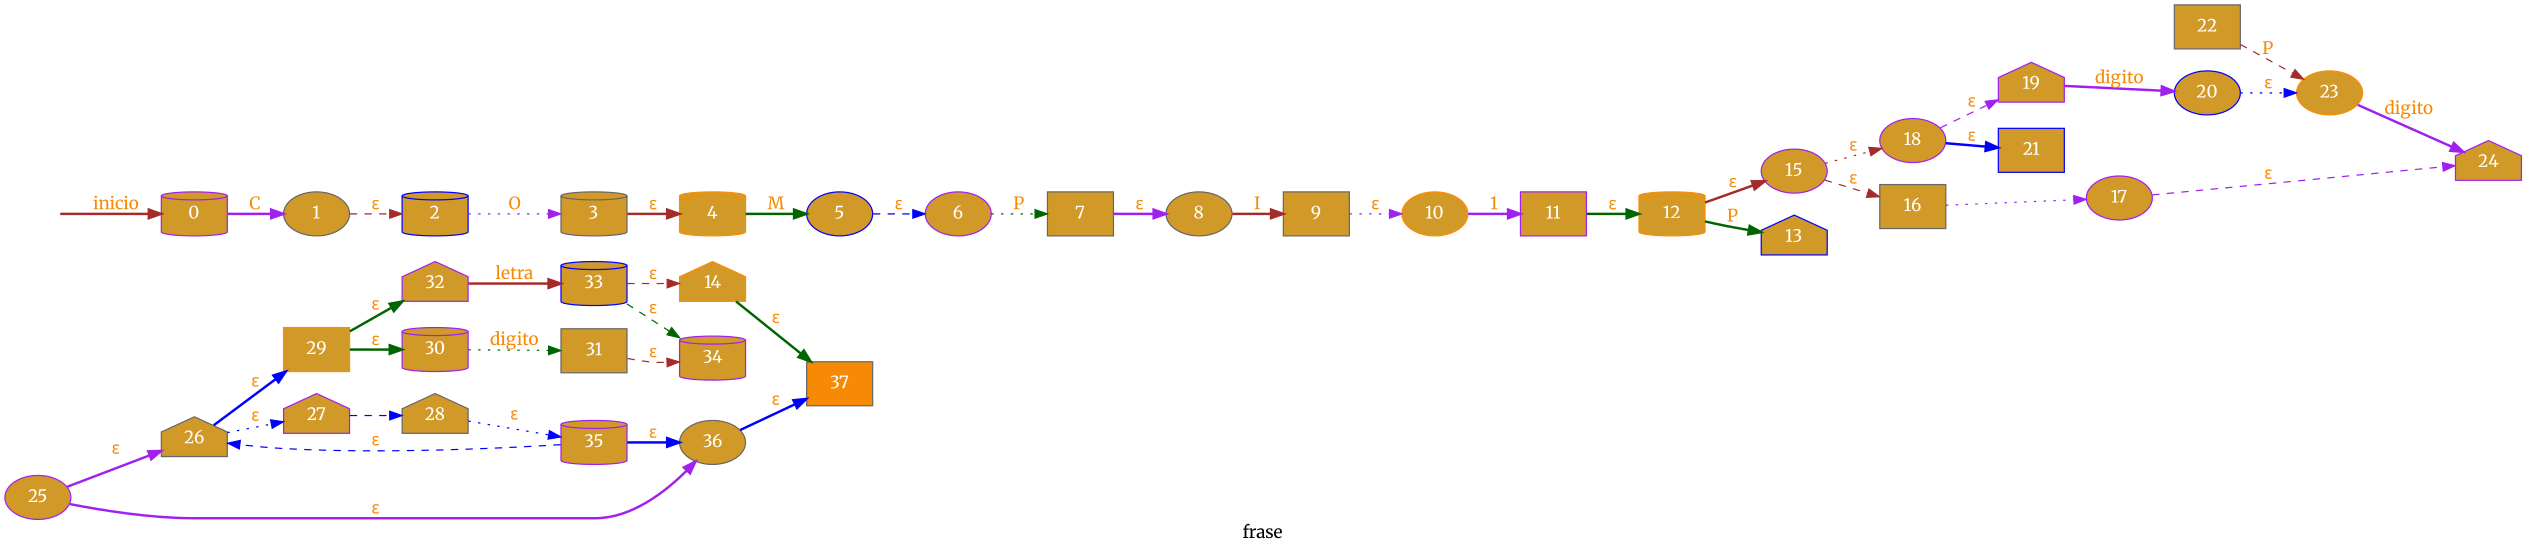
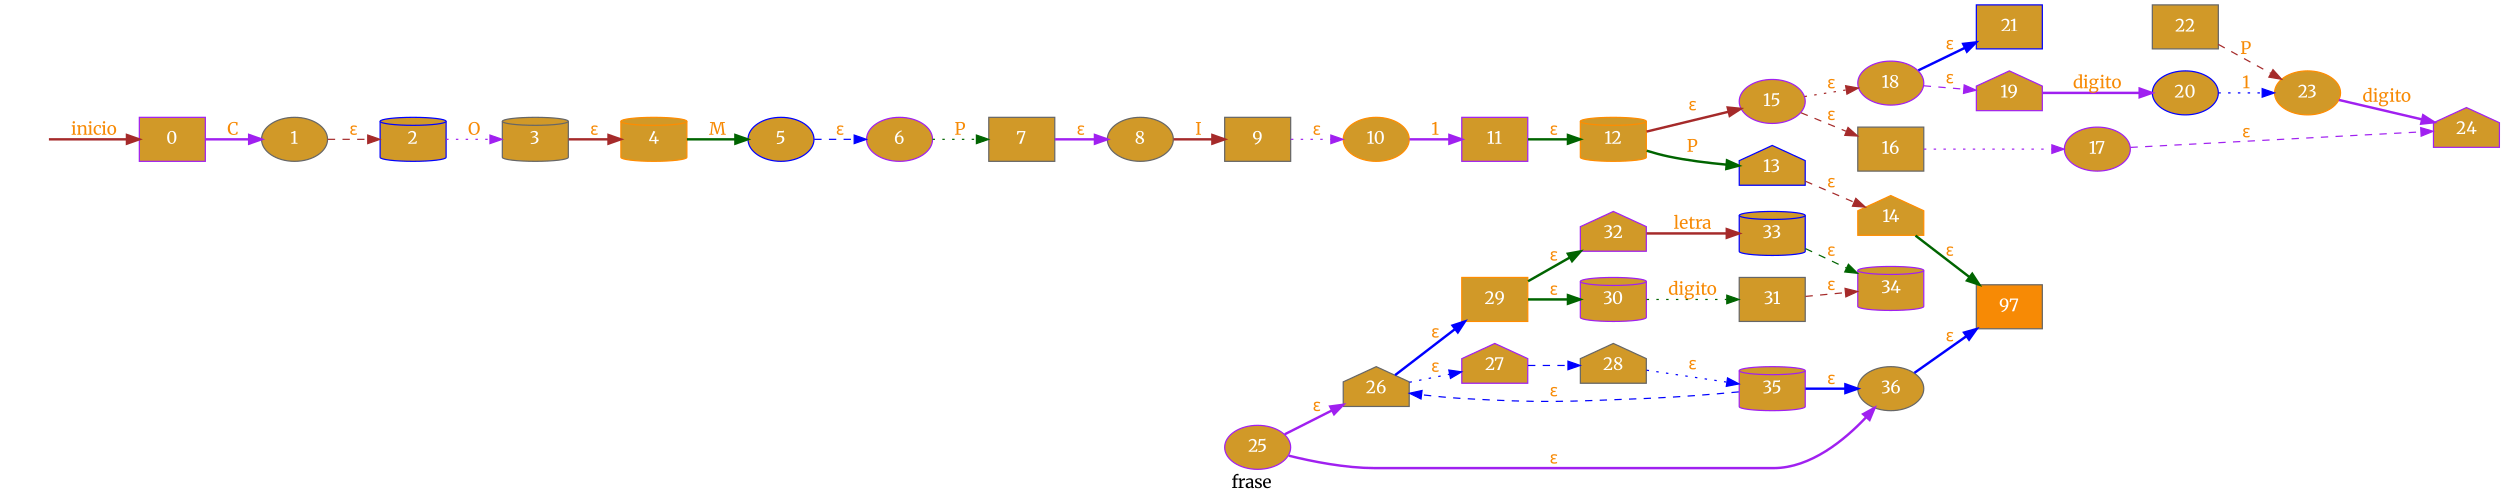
  digraph {
    fontname=Merriweather
    label=frase
    rankdir=LR
    node [color=purple fillcolor="#d19928" fontcolor=white fontname=Merriweather shape=ellipse style=filled]
    edge [color=purple fontcolor="#f78a05" fontname=Merriweather style=bold]
-   37 [color=gray40 fillcolor="#f78a05" shape=box]
+   37 [color=gray40 fillcolor="#f78a05" shape=box label=97]
    flechainicio [color="#d19928" fontsize=0 shape=circle style=invis]
-   0 [shape=cylinder]
+   0 [shape=box]
    1 [color=gray40]
    2 [color=blue shape=cylinder]
    3 [color=gray40 shape=cylinder]
    4 [color=darkorange shape=cylinder]
    5 [color=blue]
    6
    7 [color=gray40 shape=box]
    8 [color=gray40]
    9 [color=gray40 shape=box]
    10 [color=darkorange]
    11 [shape=box]
    12 [color=darkorange shape=cylinder]
    15
    13 [color=blue shape=house]
    18
    16 [color=gray40 shape=box]
    14 [color=darkorange shape=house]
    21 [color=blue shape=box]
    19 [shape=house]
    17
    20 [color=blue]
    24 [shape=house]
    26 [color=gray40 shape=house]
    25
    36 [color=gray40]
    22 [color=gray40 shape=box]
    23 [color=darkorange]
    29 [color=darkorange shape=box]
    27 [shape=house]
    32 [shape=house]
    30 [shape=cylinder]
    28 [color=gray40 shape=house]
    33 [color=blue shape=cylinder]
    31 [color=gray40 shape=box]
    35 [shape=cylinder]
    34 [shape=cylinder]
    flechainicio -> 0 [color=brown label=inicio]
    0 -> 1 [label=C]
    1 -> 2 [color=brown label="ε" style=dashed]
    2 -> 3 [label=O style=dotted]
    3 -> 4 [color=brown label="ε"]
    4 -> 5 [color=darkgreen label=M]
    5 -> 6 [color=blue label="ε" style=dashed]
    6 -> 7 [color=darkgreen label=P style=dotted]
    7 -> 8 [label="ε"]
    8 -> 9 [color=brown label=I]
    9 -> 10 [label="ε" style=dotted]
    10 -> 11 [label=1]
    11 -> 12 [color=darkgreen label="ε"]
    12 -> 15 [color=brown label="ε"]
    12 -> 13 [color=darkgreen label=P]
    15 -> 18 [color=brown label="ε" style=dotted]
    15 -> 16 [color=brown label="ε" style=dashed]
-   33 -> 14 [color=brown label="ε" style=dashed]
+   13 -> 14 [color=brown label="ε" style=dashed]
    18 -> 21 [color=blue label="ε"]
    18 -> 19 [label="ε" style=dashed]
    16 -> 17 [label=" " style=dotted]
    14 -> 37 [color=darkgreen label="ε"]
    19 -> 20 [label=digito]
    17 -> 24 [label="ε" style=dashed]
-   20 -> 23 [color=blue label="ε" style=dotted]
+   20 -> 23 [color=blue label=1 style=dotted]
    26 -> 29 [color=blue label="ε"]
    26 -> 27 [color=blue label="ε" style=dotted]
    25 -> 26 [label="ε"]
    25 -> 36 [label="ε"]
    36 -> 37 [color=blue label="ε"]
    22 -> 23 [color=brown label=P style=dashed]
    23 -> 24 [label=digito]
    29 -> 32 [color=darkgreen label="ε"]
    29 -> 30 [color=darkgreen label="ε"]
    27 -> 28 [color=blue label=" " style=dashed]
    32 -> 33 [color=brown label=letra]
    30 -> 31 [color=darkgreen label=digito style=dotted]
    28 -> 35 [color=blue label="ε" style=dotted]
    33 -> 34 [color=darkgreen label="ε" style=dashed]
    31 -> 34 [color=brown label="ε" style=dashed]
    35 -> 26 [color=blue label="ε" style=dashed]
    35 -> 36 [color=blue label="ε"]
  }
